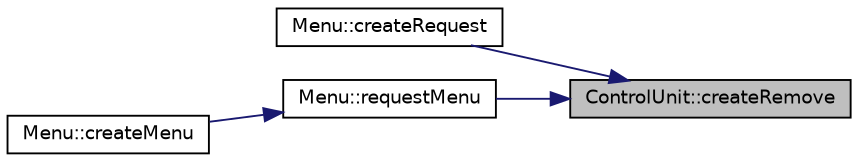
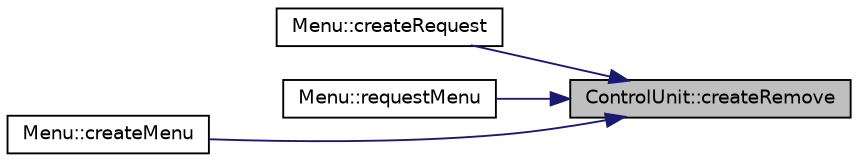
  digraph {
    rankdir=RL
    node [color=black fillcolor=white fontname=Helvetica fontsize=10 shape=record style=filled]
    edge [color=midnightblue dir=back fontname=Helvetica fontsize=10 labelfontname=Helvetica labelfontsize=10 style=solid]
    n1 [fillcolor=grey75 fontcolor=black height=0.2 label="ControlUnit::createRemove" width=0.4]
    n2 [height=0.2 label="Menu::createRequest" width=0.4]
    n3 [height=0.2 label="Menu::requestMenu" width=0.4]
    n4 [height=0.2 label="Menu::createMenu" width=0.4]
    n1 -> n2
    n1 -> n3
-   n3 -> n4
+   n1 -> n4
  }
